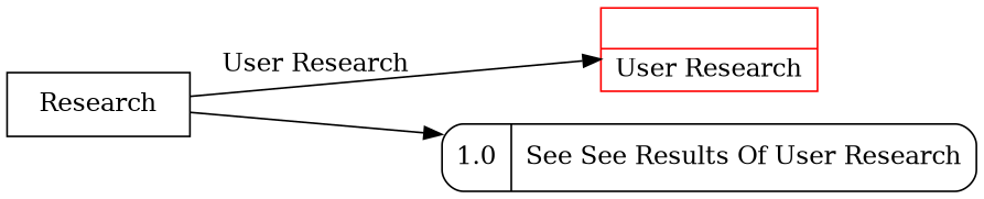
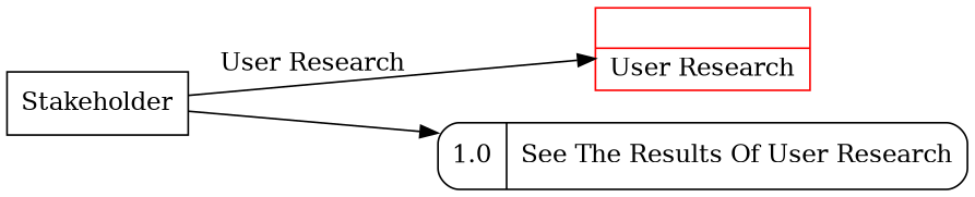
  digraph {
    rankdir=LR
    n1 [color=red label="<f0>  |<f1> User Research " shape=record]
-   n2 [label=Research shape=box]
-   n3 [label="{<f0> 1.0|<f1> See See Results Of User Research }" shape=Mrecord]
+   n2 [label=Stakeholder shape=box]
+   n3 [label="{<f0> 1.0|<f1> See The Results Of User Research }" shape=Mrecord]
    n2 -> n1 [label="User Research"]
    n2 -> n3
  }
